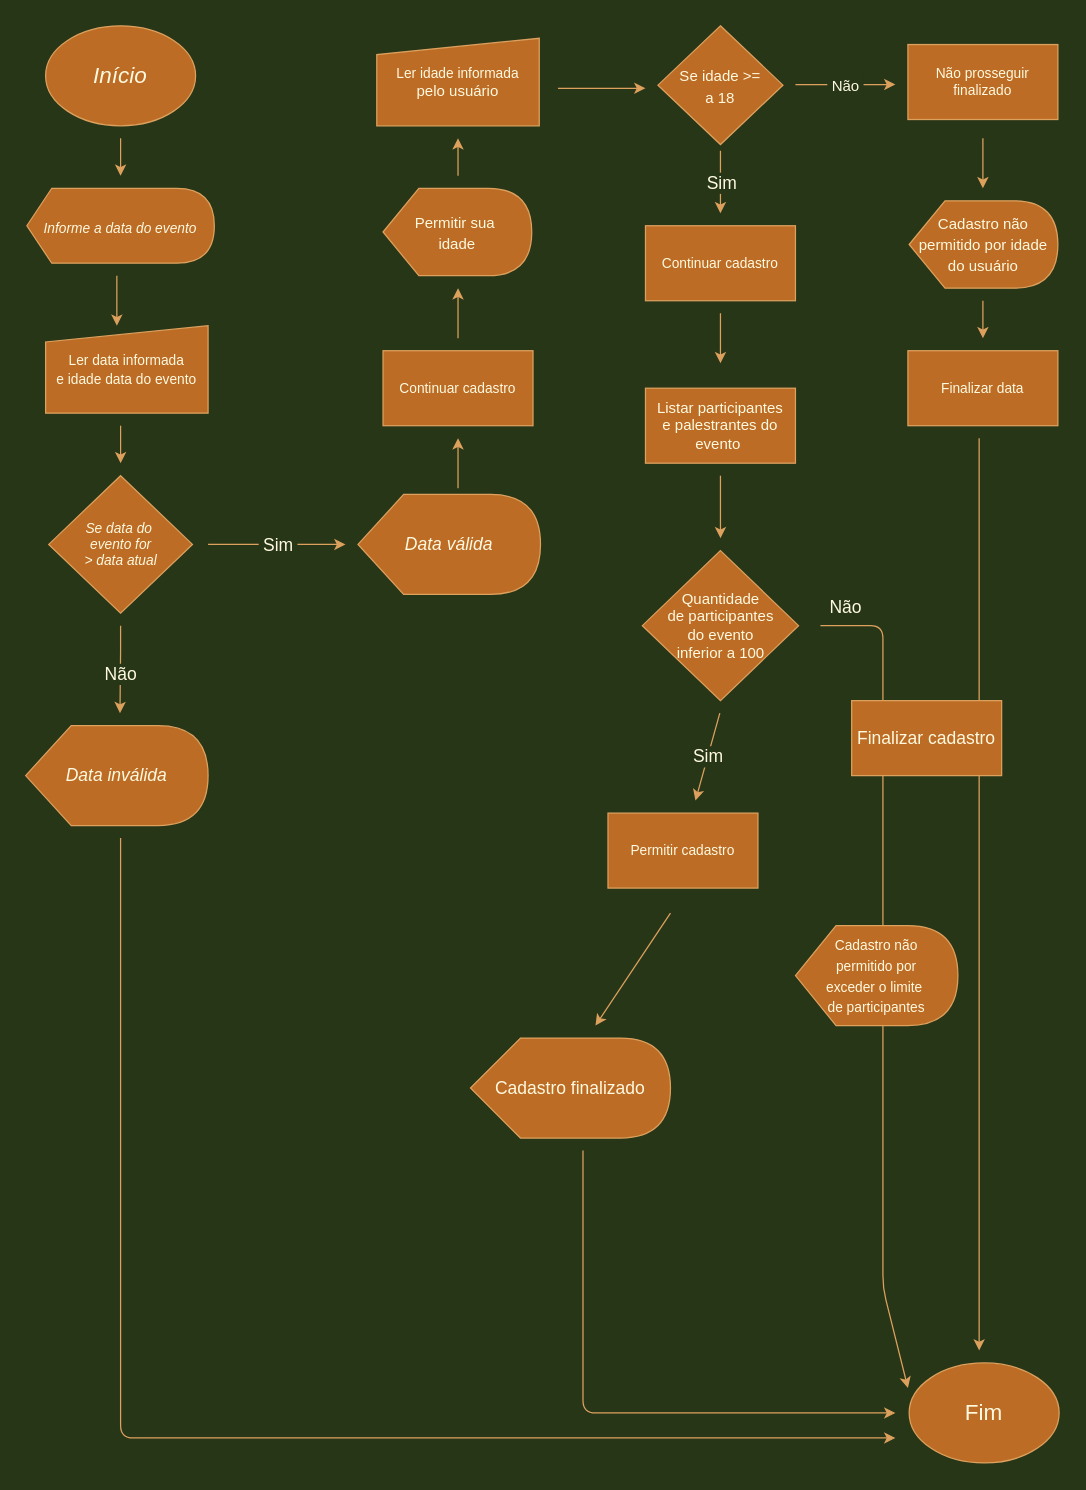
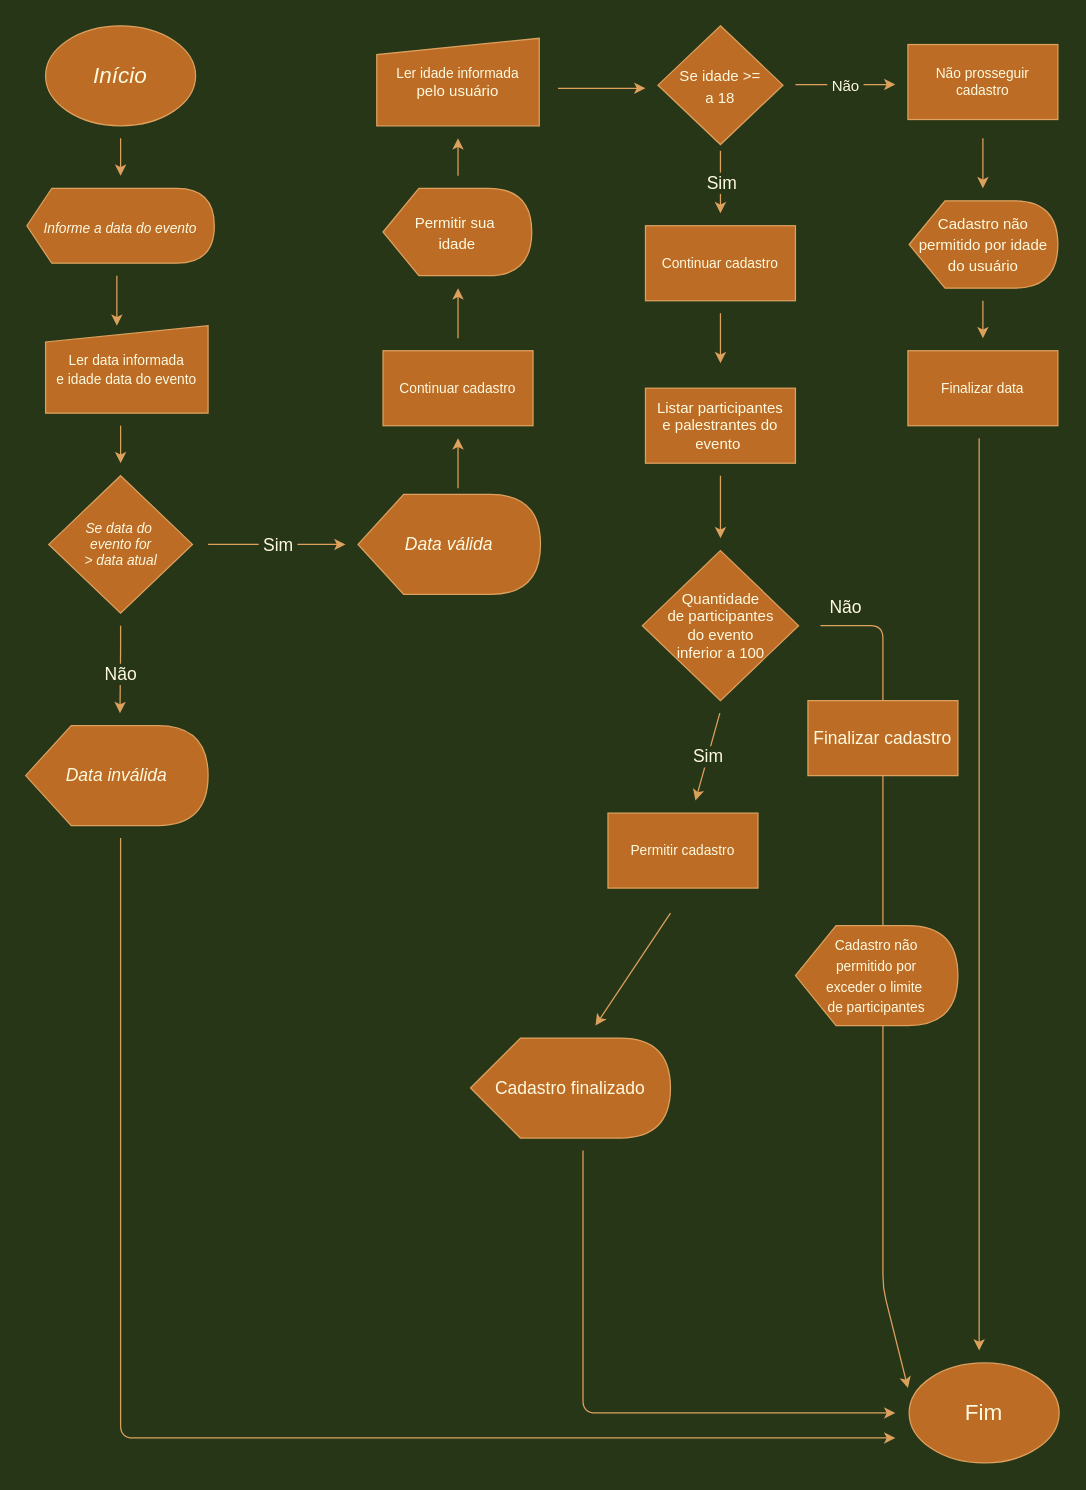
  <mxCell id="0" />
  <mxCell id="1" parent="0" />
  <mxCell id="2" value="&lt;font style=&quot;font-size: 18px;&quot;&gt;Início&lt;/font&gt;" style="ellipse;whiteSpace=wrap;html=1;fillColor=#BC6C25;strokeColor=#DDA15E;fontColor=#FEFAE0;fontStyle=2;rounded=0;" vertex="1" parent="1"><mxGeometry x="36" y="20" width="120" height="80" as="geometry" /></mxCell>
  <mxCell id="3" value="" style="endArrow=classic;html=1;rounded=0;fontSize=18;labelBackgroundColor=#283618;strokeColor=#DDA15E;fontColor=#FEFAE0;" edge="1" parent="1"><mxGeometry width="50" height="50" relative="1" as="geometry"><mxPoint x="96" y="110" as="sourcePoint" /><mxPoint x="96" y="140" as="targetPoint" /></mxGeometry></mxCell>
  <mxCell id="4" value="&lt;font style=&quot;font-size: 11px;&quot;&gt;&lt;i&gt;Informe a data do evento&lt;/i&gt;&lt;/font&gt;" style="shape=display;whiteSpace=wrap;html=1;fontSize=18;fillColor=#BC6C25;fontColor=#FEFAE0;strokeColor=#DDA15E;align=center;size=0.133;rounded=0;" vertex="1" parent="1"><mxGeometry x="21" y="150" width="150" height="60" as="geometry" /></mxCell>
  <mxCell id="5" value="&lt;font style=&quot;font-size: 11px;&quot;&gt;&lt;i style=&quot;&quot;&gt;Se data do&amp;nbsp;&lt;br&gt;evento for&lt;br&gt;&amp;gt; data atual&lt;/i&gt;&lt;/font&gt;" style="rhombus;whiteSpace=wrap;html=1;fontSize=11;fillColor=#BC6C25;fontColor=#FEFAE0;strokeColor=#DDA15E;rounded=0;" vertex="1" parent="1"><mxGeometry x="38.5" y="380" width="115" height="110" as="geometry" /></mxCell>
  <mxCell id="6" value="" style="endArrow=classic;html=1;rounded=0;fontSize=11;labelBackgroundColor=#283618;strokeColor=#DDA15E;fontColor=#FEFAE0;" edge="1" parent="1"><mxGeometry width="50" height="50" relative="1" as="geometry"><mxPoint x="93" y="220" as="sourcePoint" /><mxPoint x="93" y="260" as="targetPoint" /></mxGeometry></mxCell>
  <mxCell id="7" value="" style="endArrow=classic;html=1;rounded=0;fontSize=14;labelBackgroundColor=#283618;strokeColor=#DDA15E;fontColor=#FEFAE0;" edge="1" parent="1"><mxGeometry relative="1" as="geometry"><mxPoint x="166" y="435" as="sourcePoint" /><mxPoint x="276" y="435" as="targetPoint" /></mxGeometry></mxCell>
  <mxCell id="8" value="&amp;nbsp;Sim&amp;nbsp;" style="edgeLabel;resizable=0;html=1;align=center;verticalAlign=middle;fontSize=14;rounded=0;labelBackgroundColor=#283618;fontColor=#FEFAE0;" connectable="0" vertex="1" parent="7"><mxGeometry relative="1" as="geometry" /></mxCell>
  <mxCell id="9" value="Não" style="endArrow=classic;html=1;rounded=0;fontSize=14;targetPerimeterSpacing=0;labelBackgroundColor=#283618;strokeColor=#DDA15E;fontColor=#FEFAE0;" edge="1" parent="1"><mxGeometry x="0.111" relative="1" as="geometry"><mxPoint x="96" y="500" as="sourcePoint" /><mxPoint x="95.5" y="570" as="targetPoint" /><Array as="points"><mxPoint x="96" y="520" /></Array><mxPoint as="offset" /></mxGeometry></mxCell>
  <mxCell id="10" value="&lt;i&gt;Data válida&lt;/i&gt;" style="shape=display;whiteSpace=wrap;html=1;fontSize=14;fillColor=#BC6C25;fontColor=#FEFAE0;strokeColor=#DDA15E;rounded=0;" vertex="1" parent="1"><mxGeometry x="286" y="395" width="146" height="80" as="geometry" /></mxCell>
  <mxCell id="11" value="&lt;i&gt;Data inválida&lt;/i&gt;" style="shape=display;whiteSpace=wrap;html=1;fontSize=14;fillColor=#BC6C25;fontColor=#FEFAE0;strokeColor=#DDA15E;rounded=0;" vertex="1" parent="1"><mxGeometry x="20" y="580" width="146" height="80" as="geometry" /></mxCell>
  <mxCell id="12" value="&lt;font style=&quot;font-size: 12px;&quot;&gt;Permitir sua&amp;nbsp;&lt;br&gt;idade&lt;/font&gt;" style="shape=display;whiteSpace=wrap;html=1;fontSize=14;fillColor=#BC6C25;fontColor=#FEFAE0;strokeColor=#DDA15E;align=center;size=0.241;rounded=0;" vertex="1" parent="1"><mxGeometry x="306" y="150" width="119" height="70" as="geometry" /></mxCell>
  <mxCell id="13" value="" style="endArrow=classic;html=1;rounded=0;fontSize=14;targetPerimeterSpacing=0;labelBackgroundColor=#283618;strokeColor=#DDA15E;fontColor=#FEFAE0;" edge="1" parent="1"><mxGeometry width="50" height="50" relative="1" as="geometry"><mxPoint x="576" y="380" as="sourcePoint" /><mxPoint x="576" y="430" as="targetPoint" /></mxGeometry></mxCell>
  <mxCell id="14" value="&lt;font style=&quot;font-size: 12px;&quot;&gt;Se idade &amp;gt;=&lt;br&gt;a 18&lt;/font&gt;" style="rhombus;whiteSpace=wrap;html=1;fontSize=14;fillColor=#BC6C25;fontColor=#FEFAE0;strokeColor=#DDA15E;rounded=0;" vertex="1" parent="1"><mxGeometry x="526" y="20" width="100" height="95" as="geometry" /></mxCell>
  <mxCell id="15" value="" style="endArrow=classic;html=1;rounded=0;fontSize=12;targetPerimeterSpacing=0;labelBackgroundColor=#283618;strokeColor=#DDA15E;fontColor=#FEFAE0;" edge="1" parent="1"><mxGeometry width="50" height="50" relative="1" as="geometry"><mxPoint x="783" y="350" as="sourcePoint" /><mxPoint x="783" y="1080" as="targetPoint" /></mxGeometry></mxCell>
  <mxCell id="16" value="&lt;font style=&quot;font-size: 18px;&quot;&gt;Fim&lt;/font&gt;" style="ellipse;whiteSpace=wrap;html=1;fontSize=12;fillColor=#BC6C25;fontColor=#FEFAE0;strokeColor=#DDA15E;rounded=0;" vertex="1" parent="1"><mxGeometry x="727" y="1090" width="120" height="80" as="geometry" /></mxCell>
  <mxCell id="17" value="&lt;font style=&quot;font-size: 12px;&quot;&gt;&amp;nbsp;Não&amp;nbsp;&lt;/font&gt;" style="endArrow=classic;html=1;rounded=0;fontSize=18;targetPerimeterSpacing=0;labelBackgroundColor=#283618;strokeColor=#DDA15E;fontColor=#FEFAE0;" edge="1" parent="1"><mxGeometry relative="1" as="geometry"><mxPoint x="636" y="67.08" as="sourcePoint" /><mxPoint x="716" y="67" as="targetPoint" /><Array as="points" /><mxPoint as="offset" /></mxGeometry></mxCell>
  <mxCell id="18" value="" style="endArrow=classic;html=1;rounded=0;fontSize=14;targetPerimeterSpacing=0;labelBackgroundColor=#283618;strokeColor=#DDA15E;fontColor=#FEFAE0;" edge="1" parent="1"><mxGeometry relative="1" as="geometry"><mxPoint x="576" y="120" as="sourcePoint" /><mxPoint x="576" y="170" as="targetPoint" /><Array as="points" /></mxGeometry></mxCell>
  <mxCell id="19" value="Sim" style="edgeLabel;resizable=0;html=1;align=center;verticalAlign=middle;fontSize=14;rounded=0;labelBackgroundColor=#283618;fontColor=#FEFAE0;" connectable="0" vertex="1" parent="18"><mxGeometry relative="1" as="geometry" /></mxCell>
  <mxCell id="20" value="&lt;font style=&quot;font-size: 11px;&quot;&gt;Ler data informada&lt;br&gt;e idade data do evento&lt;/font&gt;" style="shape=manualInput;whiteSpace=wrap;html=1;rounded=0;sketch=0;fontColor=#FEFAE0;strokeColor=#DDA15E;fillColor=#BC6C25;size=13;" vertex="1" parent="1"><mxGeometry x="36" y="260" width="130" height="70" as="geometry" /></mxCell>
  <mxCell id="21" value="" style="endArrow=classic;html=1;rounded=1;sketch=0;fontSize=11;fontColor=#FEFAE0;strokeColor=#DDA15E;fillColor=#BC6C25;curved=0;" edge="1" parent="1"><mxGeometry width="50" height="50" relative="1" as="geometry"><mxPoint x="96" y="340" as="sourcePoint" /><mxPoint x="96" y="370" as="targetPoint" /></mxGeometry></mxCell>
  <mxCell id="22" value="" style="endArrow=classic;html=1;rounded=1;sketch=0;fontSize=11;fontColor=#FEFAE0;strokeColor=#DDA15E;fillColor=#BC6C25;curved=0;" edge="1" parent="1"><mxGeometry width="50" height="50" relative="1" as="geometry"><mxPoint x="96" y="670" as="sourcePoint" /><mxPoint x="716" y="1150" as="targetPoint" /><Array as="points"><mxPoint x="96" y="1150" /></Array></mxGeometry></mxCell>
  <mxCell id="23" value="Continuar cadastro" style="rounded=0;whiteSpace=wrap;html=1;sketch=0;fontSize=11;fontColor=#FEFAE0;strokeColor=#DDA15E;fillColor=#BC6C25;" vertex="1" parent="1"><mxGeometry x="306" y="280" width="120" height="60" as="geometry" /></mxCell>
  <mxCell id="24" value="" style="endArrow=classic;html=1;rounded=1;sketch=0;fontSize=11;fontColor=#FEFAE0;strokeColor=#DDA15E;fillColor=#BC6C25;curved=0;" edge="1" parent="1"><mxGeometry width="50" height="50" relative="1" as="geometry"><mxPoint x="366" y="390" as="sourcePoint" /><mxPoint x="366" y="350" as="targetPoint" /></mxGeometry></mxCell>
  <mxCell id="25" value="" style="endArrow=classic;html=1;rounded=1;sketch=0;fontSize=12;fontColor=#FEFAE0;strokeColor=#DDA15E;fillColor=#BC6C25;curved=0;" edge="1" parent="1"><mxGeometry width="50" height="50" relative="1" as="geometry"><mxPoint x="366" y="270" as="sourcePoint" /><mxPoint x="366" y="230" as="targetPoint" /></mxGeometry></mxCell>
  <mxCell id="26" value="&lt;span style=&quot;font-size: 11px;&quot;&gt;Ler idade informada&lt;br&gt;&lt;/span&gt;pelo usuário" style="shape=manualInput;whiteSpace=wrap;html=1;rounded=0;sketch=0;fontColor=#FEFAE0;strokeColor=#DDA15E;fillColor=#BC6C25;size=13;" vertex="1" parent="1"><mxGeometry x="301" y="30" width="130" height="70" as="geometry" /></mxCell>
  <mxCell id="27" value="" style="endArrow=classic;html=1;rounded=1;sketch=0;fontSize=12;fontColor=#FEFAE0;strokeColor=#DDA15E;fillColor=#BC6C25;curved=0;" edge="1" parent="1"><mxGeometry width="50" height="50" relative="1" as="geometry"><mxPoint x="366" y="140" as="sourcePoint" /><mxPoint x="366" y="110" as="targetPoint" /></mxGeometry></mxCell>
  <mxCell id="28" value="" style="endArrow=classic;html=1;rounded=1;sketch=0;fontSize=12;fontColor=#FEFAE0;strokeColor=#DDA15E;fillColor=#BC6C25;curved=0;" edge="1" parent="1"><mxGeometry width="50" height="50" relative="1" as="geometry"><mxPoint x="446" y="70" as="sourcePoint" /><mxPoint x="516" y="70" as="targetPoint" /></mxGeometry></mxCell>
  <mxCell id="29" value="Continuar cadastro" style="rounded=0;whiteSpace=wrap;html=1;sketch=0;fontSize=11;fontColor=#FEFAE0;strokeColor=#DDA15E;fillColor=#BC6C25;" vertex="1" parent="1"><mxGeometry x="516" y="180" width="120" height="60" as="geometry" /></mxCell>
- <mxCell id="30" value="Não prosseguir&lt;br&gt;finalizado" style="rounded=0;whiteSpace=wrap;html=1;sketch=0;fontSize=11;fontColor=#FEFAE0;strokeColor=#DDA15E;fillColor=#BC6C25;" vertex="1" parent="1"><mxGeometry x="726" y="35" width="120" height="60" as="geometry" /></mxCell>
+ <mxCell id="30" value="Não prosseguir&lt;br&gt;cadastro" style="rounded=0;whiteSpace=wrap;html=1;sketch=0;fontSize=11;fontColor=#FEFAE0;strokeColor=#DDA15E;fillColor=#BC6C25;" vertex="1" parent="1"><mxGeometry x="726" y="35" width="120" height="60" as="geometry" /></mxCell>
  <mxCell id="31" value="" style="endArrow=classic;html=1;rounded=1;sketch=0;fontSize=12;fontColor=#FEFAE0;strokeColor=#DDA15E;fillColor=#BC6C25;curved=0;" edge="1" parent="1"><mxGeometry width="50" height="50" relative="1" as="geometry"><mxPoint x="786" y="110" as="sourcePoint" /><mxPoint x="786" y="150" as="targetPoint" /></mxGeometry></mxCell>
  <mxCell id="32" value="&lt;font style=&quot;font-size: 12px;&quot;&gt;&lt;font style=&quot;&quot;&gt;Cadastro não&lt;br&gt;permitido por&amp;nbsp;&lt;/font&gt;idade do usuário&lt;/font&gt;" style="shape=display;whiteSpace=wrap;html=1;fontSize=14;fillColor=#BC6C25;fontColor=#FEFAE0;strokeColor=#DDA15E;align=center;size=0.241;rounded=0;" vertex="1" parent="1"><mxGeometry x="727" y="160" width="119" height="70" as="geometry" /></mxCell>
  <mxCell id="33" value="Finalizar data" style="rounded=0;whiteSpace=wrap;html=1;sketch=0;fontSize=11;fontColor=#FEFAE0;strokeColor=#DDA15E;fillColor=#BC6C25;" vertex="1" parent="1"><mxGeometry x="726" y="280" width="120" height="60" as="geometry" /></mxCell>
  <mxCell id="34" value="" style="endArrow=classic;html=1;rounded=1;sketch=0;fontSize=12;fontColor=#FEFAE0;strokeColor=#DDA15E;fillColor=#BC6C25;curved=0;" edge="1" parent="1"><mxGeometry width="50" height="50" relative="1" as="geometry"><mxPoint x="786" y="240" as="sourcePoint" /><mxPoint x="786" y="270" as="targetPoint" /></mxGeometry></mxCell>
  <mxCell id="35" value="" style="endArrow=classic;html=1;rounded=1;sketch=0;fontSize=12;fontColor=#FEFAE0;strokeColor=#DDA15E;fillColor=#BC6C25;curved=0;" edge="1" parent="1"><mxGeometry width="50" height="50" relative="1" as="geometry"><mxPoint x="576" y="250" as="sourcePoint" /><mxPoint x="576" y="290" as="targetPoint" /></mxGeometry></mxCell>
  <mxCell id="36" value="Listar participantes&lt;br&gt;e palestrantes do&lt;br&gt;evento&amp;nbsp;" style="rounded=0;whiteSpace=wrap;html=1;sketch=0;fontSize=12;fontColor=#FEFAE0;strokeColor=#DDA15E;fillColor=#BC6C25;" vertex="1" parent="1"><mxGeometry x="516" y="310" width="120" height="60" as="geometry" /></mxCell>
  <mxCell id="37" value="Quantidade&lt;br&gt;de participantes&lt;br&gt;do evento&lt;br&gt;inferior a 100" style="rhombus;whiteSpace=wrap;html=1;rounded=0;sketch=0;fontSize=12;fontColor=#FEFAE0;strokeColor=#DDA15E;fillColor=#BC6C25;" vertex="1" parent="1"><mxGeometry x="513.5" y="440" width="125" height="120" as="geometry" /></mxCell>
  <mxCell id="38" value="" style="endArrow=classic;html=1;rounded=1;sketch=0;fontSize=12;fontColor=#FEFAE0;strokeColor=#DDA15E;fillColor=#BC6C25;curved=0;" edge="1" parent="1"><mxGeometry width="50" height="50" relative="1" as="geometry"><mxPoint x="656" y="500" as="sourcePoint" /><mxPoint x="726" y="1110" as="targetPoint" /><Array as="points"><mxPoint x="706" y="500" /><mxPoint x="706" y="1030" /></Array></mxGeometry></mxCell>
  <mxCell id="39" value="&lt;font style=&quot;font-size: 14px;&quot;&gt;Não&lt;/font&gt;" style="text;html=1;align=center;verticalAlign=middle;resizable=0;points=[];autosize=1;strokeColor=none;fillColor=none;fontSize=12;fontColor=#FEFAE0;" vertex="1" parent="1"><mxGeometry x="656" y="475" width="40" height="20" as="geometry" /></mxCell>
  <mxCell id="40" value="" style="endArrow=classic;html=1;rounded=0;fontSize=14;targetPerimeterSpacing=0;labelBackgroundColor=#283618;strokeColor=#DDA15E;fontColor=#FEFAE0;" edge="1" parent="1"><mxGeometry relative="1" as="geometry"><mxPoint x="575.5" y="570" as="sourcePoint" /><mxPoint x="556" y="640" as="targetPoint" /><Array as="points" /></mxGeometry></mxCell>
  <mxCell id="41" value="Sim" style="edgeLabel;resizable=0;html=1;align=center;verticalAlign=middle;fontSize=14;rounded=0;labelBackgroundColor=#283618;fontColor=#FEFAE0;" connectable="0" vertex="1" parent="40"><mxGeometry relative="1" as="geometry" /></mxCell>
  <mxCell id="42" value="Permitir cadastro" style="rounded=0;whiteSpace=wrap;html=1;sketch=0;fontSize=11;fontColor=#FEFAE0;strokeColor=#DDA15E;fillColor=#BC6C25;direction=west;" vertex="1" parent="1"><mxGeometry x="486" y="650" width="120" height="60" as="geometry" /></mxCell>
- <mxCell id="43" value="Finalizar cadastro" style="rounded=0;whiteSpace=wrap;html=1;sketch=0;fontSize=14;fontColor=#FEFAE0;strokeColor=#DDA15E;fillColor=#BC6C25;" vertex="1" parent="1"><mxGeometry x="681" y="560" width="120" height="60" as="geometry" /></mxCell>
+ <mxCell id="43" value="Finalizar cadastro" style="rounded=0;whiteSpace=wrap;html=1;sketch=0;fontSize=14;fontColor=#FEFAE0;strokeColor=#DDA15E;fillColor=#BC6C25;" vertex="1" parent="1"><mxGeometry x="646" y="560" width="120" height="60" as="geometry" /></mxCell>
  <mxCell id="44" value="&lt;font style=&quot;font-size: 11px;&quot;&gt;Cadastro não&lt;br&gt;permitido por&lt;br&gt;exceder o limite&amp;nbsp;&lt;br&gt;de participantes&lt;/font&gt;" style="shape=display;whiteSpace=wrap;html=1;rounded=0;sketch=0;fontSize=14;fontColor=#FEFAE0;strokeColor=#DDA15E;fillColor=#BC6C25;" vertex="1" parent="1"><mxGeometry x="636" y="740" width="130" height="80" as="geometry" /></mxCell>
  <mxCell id="45" value="" style="endArrow=classic;html=1;rounded=1;sketch=0;fontSize=11;fontColor=#FEFAE0;strokeColor=#DDA15E;fillColor=#BC6C25;curved=0;" edge="1" parent="1"><mxGeometry width="50" height="50" relative="1" as="geometry"><mxPoint x="536" y="730" as="sourcePoint" /><mxPoint x="476" y="820" as="targetPoint" /></mxGeometry></mxCell>
  <mxCell id="46" value="&lt;font style=&quot;font-size: 14px;&quot;&gt;Cadastro finalizado&lt;/font&gt;" style="shape=display;whiteSpace=wrap;html=1;rounded=0;sketch=0;fontSize=11;fontColor=#FEFAE0;strokeColor=#DDA15E;fillColor=#BC6C25;" vertex="1" parent="1"><mxGeometry x="376" y="830" width="160" height="80" as="geometry" /></mxCell>
  <mxCell id="47" value="" style="endArrow=classic;html=1;rounded=1;sketch=0;fontSize=14;fontColor=#FEFAE0;strokeColor=#DDA15E;fillColor=#BC6C25;curved=0;" edge="1" parent="1"><mxGeometry width="50" height="50" relative="1" as="geometry"><mxPoint x="466" y="920" as="sourcePoint" /><mxPoint x="716" y="1130" as="targetPoint" /><Array as="points"><mxPoint x="466" y="1130" /></Array></mxGeometry></mxCell>
